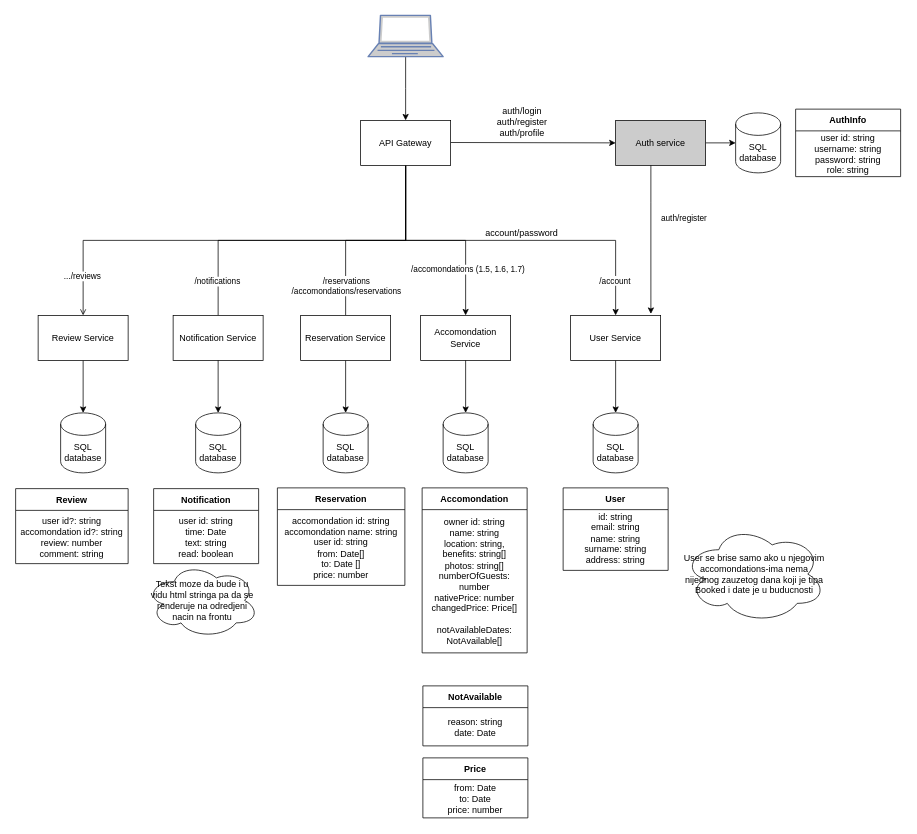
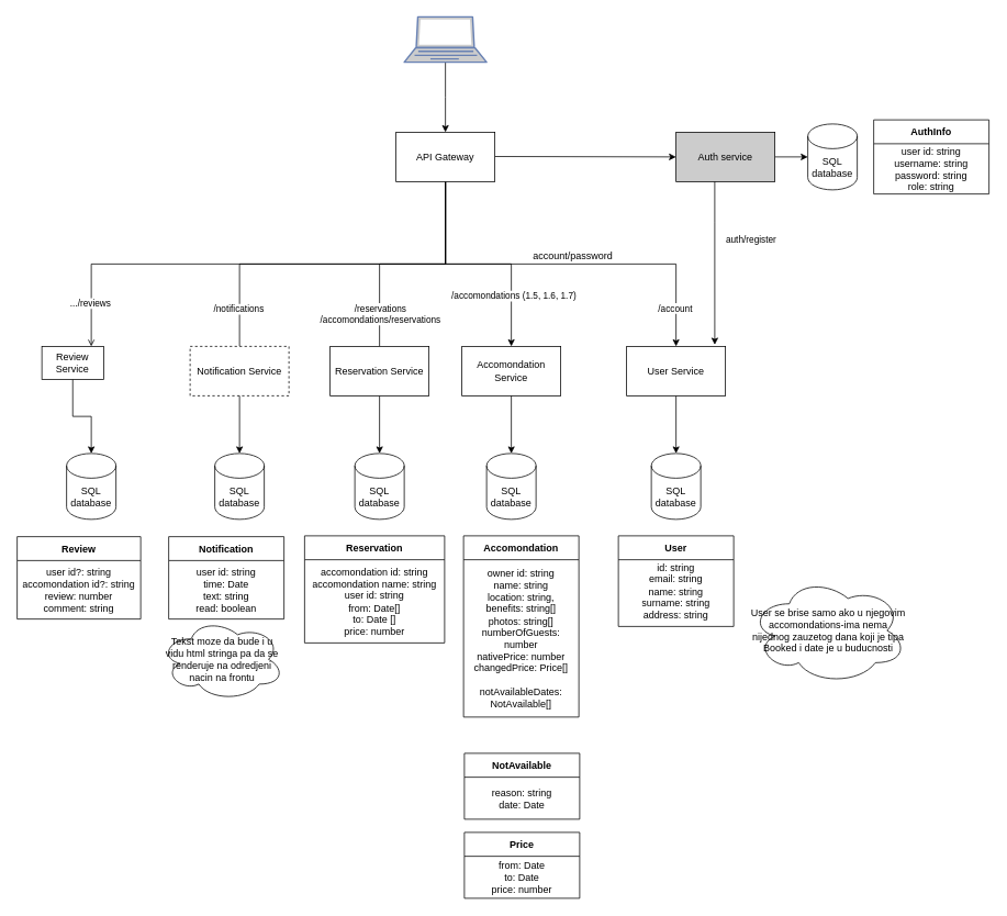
  <mxCell id="0" />
  <mxCell id="1" parent="0" />
  <mxCell id="2" style="edgeStyle=orthogonalEdgeStyle;rounded=0;orthogonalLoop=1;jettySize=auto;html=1;" edge="1" parent="1" source="3"><mxGeometry relative="1" as="geometry"><mxPoint x="540" y="160" as="targetPoint" /></mxGeometry></mxCell>
  <mxCell id="3" value="" style="fontColor=#0066CC;verticalAlign=top;verticalLabelPosition=bottom;labelPosition=center;align=center;html=1;outlineConnect=0;fillColor=#CCCCCC;strokeColor=#6881B3;gradientColor=none;gradientDirection=north;strokeWidth=2;shape=mxgraph.networks.laptop;" vertex="1" parent="1"><mxGeometry x="490" y="20" width="100" height="55" as="geometry" /></mxCell>
  <mxCell id="4" style="edgeStyle=orthogonalEdgeStyle;rounded=0;orthogonalLoop=1;jettySize=auto;html=1;entryX=0;entryY=0.5;entryDx=0;entryDy=0;" edge="1" parent="1" target="17"><mxGeometry relative="1" as="geometry"><mxPoint x="721" y="189.5" as="targetPoint" /><mxPoint x="600" y="189.5" as="sourcePoint" /></mxGeometry></mxCell>
  <mxCell id="5" style="edgeStyle=orthogonalEdgeStyle;rounded=0;orthogonalLoop=1;jettySize=auto;html=1;" edge="1" parent="1" source="15" target="20"><mxGeometry relative="1" as="geometry"><Array as="points"><mxPoint x="540" y="320" /><mxPoint x="620" y="320" /></Array></mxGeometry></mxCell>
  <mxCell id="6" value="/accomondations (1.5, 1.6, 1.7)" style="edgeLabel;html=1;align=center;verticalAlign=middle;resizable=0;points=[];" vertex="1" connectable="0" parent="5"><mxGeometry x="0.557" y="2" relative="1" as="geometry"><mxPoint as="offset" /></mxGeometry></mxCell>
  <mxCell id="7" style="edgeStyle=orthogonalEdgeStyle;rounded=0;orthogonalLoop=1;jettySize=auto;html=1;endArrow=none;" edge="1" parent="1" source="15" target="23"><mxGeometry relative="1" as="geometry" /></mxCell>
  <mxCell id="8" value="/reservations&lt;div&gt;/accomondations/reservations&lt;/div&gt;" style="edgeLabel;html=1;align=center;verticalAlign=middle;resizable=0;points=[];" vertex="1" connectable="0" parent="7"><mxGeometry x="0.593" y="3" relative="1" as="geometry"><mxPoint x="-3" y="17" as="offset" /></mxGeometry></mxCell>
  <mxCell id="9" style="edgeStyle=orthogonalEdgeStyle;rounded=0;orthogonalLoop=1;jettySize=auto;html=1;entryX=0.5;entryY=0;entryDx=0;entryDy=0;endArrow=none;" edge="1" parent="1" source="15" target="21"><mxGeometry relative="1" as="geometry"><Array as="points"><mxPoint x="540" y="320" /><mxPoint x="290" y="320" /></Array></mxGeometry></mxCell>
  <mxCell id="10" value="/notifications" style="edgeLabel;html=1;align=center;verticalAlign=middle;resizable=0;points=[];" vertex="1" connectable="0" parent="9"><mxGeometry x="0.796" y="-2" relative="1" as="geometry"><mxPoint as="offset" /></mxGeometry></mxCell>
  <mxCell id="11" style="edgeStyle=orthogonalEdgeStyle;rounded=0;orthogonalLoop=1;jettySize=auto;html=1;" edge="1" parent="1" source="15" target="19"><mxGeometry relative="1" as="geometry"><Array as="points"><mxPoint x="540" y="320" /><mxPoint x="820" y="320" /></Array></mxGeometry></mxCell>
  <mxCell id="12" value="/account" style="edgeLabel;html=1;align=center;verticalAlign=middle;resizable=0;points=[];" vertex="1" connectable="0" parent="11"><mxGeometry x="0.804" y="-2" relative="1" as="geometry"><mxPoint as="offset" /></mxGeometry></mxCell>
  <mxCell id="13" style="edgeStyle=orthogonalEdgeStyle;rounded=0;orthogonalLoop=1;jettySize=auto;html=1;endArrow=open;" edge="1" parent="1" source="15" target="51"><mxGeometry relative="1" as="geometry"><Array as="points"><mxPoint x="540" y="320" /><mxPoint x="110" y="320" /></Array></mxGeometry></mxCell>
  <mxCell id="14" value=".../reviews" style="edgeLabel;html=1;align=center;verticalAlign=middle;resizable=0;points=[];" vertex="1" connectable="0" parent="13"><mxGeometry x="0.832" y="-2" relative="1" as="geometry"><mxPoint as="offset" /></mxGeometry></mxCell>
  <mxCell id="15" value="API Gateway" style="rounded=0;whiteSpace=wrap;html=1;" vertex="1" parent="1"><mxGeometry x="480" y="160" width="120" height="60" as="geometry" /></mxCell>
  <mxCell id="16" style="edgeStyle=orthogonalEdgeStyle;rounded=0;orthogonalLoop=1;jettySize=auto;html=1;" edge="1" parent="1" source="17" target="24"><mxGeometry relative="1" as="geometry" /></mxCell>
  <mxCell id="17" value="Auth service" style="rounded=0;whiteSpace=wrap;html=1;fillColor=#cccccc;" vertex="1" parent="1"><mxGeometry x="820" y="160" width="120" height="60" as="geometry" /></mxCell>
  <mxCell id="18" style="edgeStyle=orthogonalEdgeStyle;rounded=0;orthogonalLoop=1;jettySize=auto;html=1;" edge="1" parent="1" source="19" target="25"><mxGeometry relative="1" as="geometry" /></mxCell>
  <mxCell id="19" value="User Service" style="rounded=0;whiteSpace=wrap;html=1;" vertex="1" parent="1"><mxGeometry x="760" y="420" width="120" height="60" as="geometry" /></mxCell>
  <mxCell id="20" value="Accomondation Service" style="rounded=0;whiteSpace=wrap;html=1;" vertex="1" parent="1"><mxGeometry x="560" y="420" width="120" height="60" as="geometry" /></mxCell>
- <mxCell id="21" value="Notification Service" style="rounded=0;whiteSpace=wrap;html=1;" vertex="1" parent="1"><mxGeometry x="230" y="420" width="120" height="60" as="geometry" /></mxCell>
+ <mxCell id="21" value="Notification Service" style="rounded=0;whiteSpace=wrap;html=1;dashed=1;" vertex="1" parent="1"><mxGeometry x="230" y="420" width="120" height="60" as="geometry" /></mxCell>
  <mxCell id="22" style="edgeStyle=orthogonalEdgeStyle;rounded=0;orthogonalLoop=1;jettySize=auto;html=1;" edge="1" parent="1" source="23" target="27"><mxGeometry relative="1" as="geometry" /></mxCell>
  <mxCell id="23" value="Reservation Service" style="rounded=0;whiteSpace=wrap;html=1;" vertex="1" parent="1"><mxGeometry x="400" y="420" width="120" height="60" as="geometry" /></mxCell>
  <mxCell id="24" value="SQL database" style="shape=cylinder3;whiteSpace=wrap;html=1;boundedLbl=1;backgroundOutline=1;size=15;" vertex="1" parent="1"><mxGeometry x="980" y="150" width="60" height="80" as="geometry" /></mxCell>
  <mxCell id="25" value="SQL database" style="shape=cylinder3;whiteSpace=wrap;html=1;boundedLbl=1;backgroundOutline=1;size=15;" vertex="1" parent="1"><mxGeometry x="790" y="550" width="60" height="80" as="geometry" /></mxCell>
  <mxCell id="26" value="SQL database" style="shape=cylinder3;whiteSpace=wrap;html=1;boundedLbl=1;backgroundOutline=1;size=15;" vertex="1" parent="1"><mxGeometry x="590" y="550" width="60" height="80" as="geometry" /></mxCell>
  <mxCell id="27" value="SQL database" style="shape=cylinder3;whiteSpace=wrap;html=1;boundedLbl=1;backgroundOutline=1;size=15;" vertex="1" parent="1"><mxGeometry x="430" y="550" width="60" height="80" as="geometry" /></mxCell>
  <mxCell id="28" value="SQL database" style="shape=cylinder3;whiteSpace=wrap;html=1;boundedLbl=1;backgroundOutline=1;size=15;" vertex="1" parent="1"><mxGeometry x="260" y="550" width="60" height="80" as="geometry" /></mxCell>
  <mxCell id="29" style="edgeStyle=orthogonalEdgeStyle;rounded=0;orthogonalLoop=1;jettySize=auto;html=1;entryX=0.5;entryY=0;entryDx=0;entryDy=0;entryPerimeter=0;" edge="1" parent="1" source="21" target="28"><mxGeometry relative="1" as="geometry" /></mxCell>
  <mxCell id="30" value="AuthInfo" style="swimlane;fontStyle=1;align=center;verticalAlign=middle;childLayout=stackLayout;horizontal=1;startSize=29;horizontalStack=0;resizeParent=1;resizeParentMax=0;resizeLast=0;collapsible=0;marginBottom=0;html=1;whiteSpace=wrap;" vertex="1" parent="1"><mxGeometry x="1060" y="145" width="140" height="90" as="geometry" /></mxCell>
  <mxCell id="31" value="user id: string&lt;div&gt;username: string&lt;/div&gt;&lt;div&gt;password: string&lt;/div&gt;&lt;div&gt;role: string&lt;/div&gt;" style="text;html=1;strokeColor=none;fillColor=none;align=center;verticalAlign=middle;spacingLeft=4;spacingRight=4;overflow=hidden;rotatable=0;points=[[0,0.5],[1,0.5]];portConstraint=eastwest;whiteSpace=wrap;" vertex="1" parent="30"><mxGeometry y="29" width="140" height="61" as="geometry" /></mxCell>
- <mxCell id="32" value="auth/login&lt;div&gt;auth/register&lt;/div&gt;&lt;div&gt;auth/profile&lt;/div&gt;" style="text;html=1;align=center;verticalAlign=middle;resizable=0;points=[];autosize=1;strokeColor=none;fillColor=none;" vertex="1" parent="1"><mxGeometry x="650" y="132" width="90" height="60" as="geometry" /></mxCell>
  <mxCell id="33" value="User" style="swimlane;fontStyle=1;align=center;verticalAlign=middle;childLayout=stackLayout;horizontal=1;startSize=29;horizontalStack=0;resizeParent=1;resizeParentMax=0;resizeLast=0;collapsible=0;marginBottom=0;html=1;whiteSpace=wrap;" vertex="1" parent="1"><mxGeometry x="750" y="650" width="140" height="110" as="geometry" /></mxCell>
  <mxCell id="34" value="&lt;div&gt;id: string&lt;/div&gt;&lt;div&gt;email: string&lt;/div&gt;name: string&lt;div&gt;surname: string&lt;/div&gt;&lt;div&gt;address: string&lt;/div&gt;&lt;div&gt;&lt;br&gt;&lt;/div&gt;" style="text;html=1;strokeColor=none;fillColor=none;align=center;verticalAlign=middle;spacingLeft=4;spacingRight=4;overflow=hidden;rotatable=0;points=[[0,0.5],[1,0.5]];portConstraint=eastwest;whiteSpace=wrap;" vertex="1" parent="33"><mxGeometry y="29" width="140" height="81" as="geometry" /></mxCell>
  <mxCell id="35" style="edgeStyle=orthogonalEdgeStyle;rounded=0;orthogonalLoop=1;jettySize=auto;html=1;entryX=0.892;entryY=-0.033;entryDx=0;entryDy=0;entryPerimeter=0;" edge="1" parent="1" source="17" target="19"><mxGeometry relative="1" as="geometry"><Array as="points"><mxPoint x="867" y="270" /><mxPoint x="867" y="270" /></Array></mxGeometry></mxCell>
  <mxCell id="36" value="auth/register" style="edgeLabel;html=1;align=center;verticalAlign=middle;resizable=0;points=[];" vertex="1" connectable="0" parent="35"><mxGeometry x="-0.253" y="-1" relative="1" as="geometry"><mxPoint x="44" y="-4" as="offset" /></mxGeometry></mxCell>
  <mxCell id="37" value="account/password" style="text;html=1;align=center;verticalAlign=middle;whiteSpace=wrap;rounded=0;" vertex="1" parent="1"><mxGeometry x="665" y="296" width="60" height="30" as="geometry" /></mxCell>
  <mxCell id="38" style="edgeStyle=orthogonalEdgeStyle;rounded=0;orthogonalLoop=1;jettySize=auto;html=1;exitX=0.5;exitY=1;exitDx=0;exitDy=0;" edge="1" parent="1" source="37" target="37"><mxGeometry relative="1" as="geometry" /></mxCell>
  <mxCell id="39" value="Accomondation" style="swimlane;fontStyle=1;align=center;verticalAlign=middle;childLayout=stackLayout;horizontal=1;startSize=29;horizontalStack=0;resizeParent=1;resizeParentMax=0;resizeLast=0;collapsible=0;marginBottom=0;html=1;whiteSpace=wrap;" vertex="1" parent="1"><mxGeometry x="562" y="650" width="140" height="220" as="geometry" /></mxCell>
  <mxCell id="40" value="owner id: string&lt;div&gt;name: string&lt;/div&gt;&lt;div&gt;location: string,&lt;/div&gt;&lt;div&gt;benefits: string[]&lt;/div&gt;&lt;div&gt;photos: string[]&lt;/div&gt;&lt;div&gt;numberOfGuests: number&lt;/div&gt;&lt;div&gt;nativePrice: number&lt;/div&gt;&lt;div&gt;changedPrice: Price[]&lt;/div&gt;&lt;div&gt;&lt;br&gt;&lt;/div&gt;&lt;div&gt;notAvailableDates: NotAvailable[]&lt;/div&gt;" style="text;html=1;strokeColor=none;fillColor=none;align=center;verticalAlign=middle;spacingLeft=4;spacingRight=4;overflow=hidden;rotatable=0;points=[[0,0.5],[1,0.5]];portConstraint=eastwest;whiteSpace=wrap;" vertex="1" parent="39"><mxGeometry y="29" width="140" height="191" as="geometry" /></mxCell>
  <mxCell id="41" value="Reservation" style="swimlane;fontStyle=1;align=center;verticalAlign=middle;childLayout=stackLayout;horizontal=1;startSize=29;horizontalStack=0;resizeParent=1;resizeParentMax=0;resizeLast=0;collapsible=0;marginBottom=0;html=1;whiteSpace=wrap;" vertex="1" parent="1"><mxGeometry x="369" y="650" width="170" height="130" as="geometry" /></mxCell>
  <mxCell id="42" value="accomondation id: string&lt;div&gt;accomo&lt;span style=&quot;background-color: initial;&quot;&gt;ndation name: string&lt;/span&gt;&lt;/div&gt;&lt;div&gt;&lt;div&gt;user id: string&lt;/div&gt;&lt;div&gt;from: Date[]&lt;/div&gt;&lt;div&gt;to: Date []&lt;/div&gt;&lt;div&gt;price: number&lt;/div&gt;&lt;/div&gt;" style="text;html=1;strokeColor=none;fillColor=none;align=center;verticalAlign=middle;spacingLeft=4;spacingRight=4;overflow=hidden;rotatable=0;points=[[0,0.5],[1,0.5]];portConstraint=eastwest;whiteSpace=wrap;" vertex="1" parent="41"><mxGeometry y="29" width="170" height="101" as="geometry" /></mxCell>
  <mxCell id="43" value="NotAvailable" style="swimlane;fontStyle=1;align=center;verticalAlign=middle;childLayout=stackLayout;horizontal=1;startSize=29;horizontalStack=0;resizeParent=1;resizeParentMax=0;resizeLast=0;collapsible=0;marginBottom=0;html=1;whiteSpace=wrap;" vertex="1" parent="1"><mxGeometry x="563" y="914" width="140" height="80" as="geometry" /></mxCell>
  <mxCell id="44" value="reason: string&lt;div&gt;date: Date&lt;/div&gt;" style="text;html=1;strokeColor=none;fillColor=none;align=center;verticalAlign=middle;spacingLeft=4;spacingRight=4;overflow=hidden;rotatable=0;points=[[0,0.5],[1,0.5]];portConstraint=eastwest;whiteSpace=wrap;" vertex="1" parent="43"><mxGeometry y="29" width="140" height="51" as="geometry" /></mxCell>
  <mxCell id="45" value="User se brise samo ako u njegovim accomondations-ima nema nijednog zauzetog dana koji je tipa Booked i date je u buducnosti" style="ellipse;shape=cloud;whiteSpace=wrap;html=1;" vertex="1" parent="1"><mxGeometry x="910" y="700" width="190" height="130" as="geometry" /></mxCell>
  <mxCell id="46" style="edgeStyle=orthogonalEdgeStyle;rounded=0;orthogonalLoop=1;jettySize=auto;html=1;entryX=0.5;entryY=0;entryDx=0;entryDy=0;entryPerimeter=0;" edge="1" parent="1" source="20" target="26"><mxGeometry relative="1" as="geometry" /></mxCell>
  <mxCell id="47" value="Notification" style="swimlane;fontStyle=1;align=center;verticalAlign=middle;childLayout=stackLayout;horizontal=1;startSize=29;horizontalStack=0;resizeParent=1;resizeParentMax=0;resizeLast=0;collapsible=0;marginBottom=0;html=1;whiteSpace=wrap;" vertex="1" parent="1"><mxGeometry x="204" y="651" width="140" height="100" as="geometry" /></mxCell>
  <mxCell id="48" value="user id: string&lt;div&gt;time: Date&lt;/div&gt;&lt;div&gt;text: string&lt;/div&gt;&lt;div&gt;read: boolean&lt;/div&gt;" style="text;html=1;strokeColor=none;fillColor=none;align=center;verticalAlign=middle;spacingLeft=4;spacingRight=4;overflow=hidden;rotatable=0;points=[[0,0.5],[1,0.5]];portConstraint=eastwest;whiteSpace=wrap;" vertex="1" parent="47"><mxGeometry y="29" width="140" height="71" as="geometry" /></mxCell>
  <mxCell id="49" value="Tekst moze da bude i u vidu html stringa pa da se renderuje na odredjeni nacin na frontu" style="ellipse;shape=cloud;whiteSpace=wrap;html=1;" vertex="1" parent="1"><mxGeometry x="194" y="750" width="150" height="100" as="geometry" /></mxCell>
  <mxCell id="50" style="edgeStyle=orthogonalEdgeStyle;rounded=0;orthogonalLoop=1;jettySize=auto;html=1;" edge="1" parent="1" source="51" target="52"><mxGeometry relative="1" as="geometry" /></mxCell>
- <mxCell id="51" value="Review Service" style="rounded=0;whiteSpace=wrap;html=1;" vertex="1" parent="1"><mxGeometry x="50" y="420" width="120" height="60" as="geometry" /></mxCell>
+ <mxCell id="51" value="Review Service" style="rounded=0;whiteSpace=wrap;html=1;" vertex="1" parent="1"><mxGeometry x="50" y="420" width="75" height="40" as="geometry" /></mxCell>
  <mxCell id="52" value="SQL database" style="shape=cylinder3;whiteSpace=wrap;html=1;boundedLbl=1;backgroundOutline=1;size=15;" vertex="1" parent="1"><mxGeometry x="80" y="550" width="60" height="80" as="geometry" /></mxCell>
  <mxCell id="53" value="Review" style="swimlane;fontStyle=1;align=center;verticalAlign=middle;childLayout=stackLayout;horizontal=1;startSize=29;horizontalStack=0;resizeParent=1;resizeParentMax=0;resizeLast=0;collapsible=0;marginBottom=0;html=1;whiteSpace=wrap;" vertex="1" parent="1"><mxGeometry x="20" y="651" width="150" height="100" as="geometry" /></mxCell>
  <mxCell id="54" value="user id?: string&lt;div&gt;accomondation id?: string&lt;/div&gt;&lt;div&gt;review: number&lt;/div&gt;&lt;div&gt;comment: string&lt;/div&gt;" style="text;html=1;strokeColor=none;fillColor=none;align=center;verticalAlign=middle;spacingLeft=4;spacingRight=4;overflow=hidden;rotatable=0;points=[[0,0.5],[1,0.5]];portConstraint=eastwest;whiteSpace=wrap;" vertex="1" parent="53"><mxGeometry y="29" width="150" height="71" as="geometry" /></mxCell>
  <mxCell id="55" value="Price" style="swimlane;fontStyle=1;align=center;verticalAlign=middle;childLayout=stackLayout;horizontal=1;startSize=29;horizontalStack=0;resizeParent=1;resizeParentMax=0;resizeLast=0;collapsible=0;marginBottom=0;html=1;whiteSpace=wrap;" vertex="1" parent="1"><mxGeometry x="563" y="1010" width="140" height="80" as="geometry" /></mxCell>
  <mxCell id="56" value="from: Date&lt;div&gt;to: Date&lt;/div&gt;&lt;div&gt;price: number&lt;/div&gt;" style="text;html=1;strokeColor=none;fillColor=none;align=center;verticalAlign=middle;spacingLeft=4;spacingRight=4;overflow=hidden;rotatable=0;points=[[0,0.5],[1,0.5]];portConstraint=eastwest;whiteSpace=wrap;" vertex="1" parent="55"><mxGeometry y="29" width="140" height="51" as="geometry" /></mxCell>
